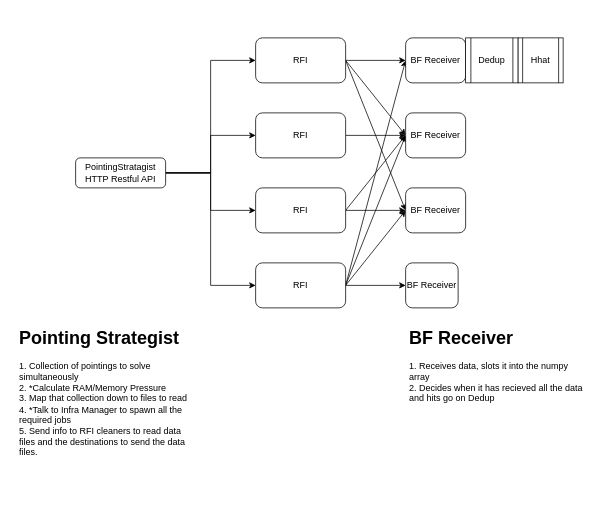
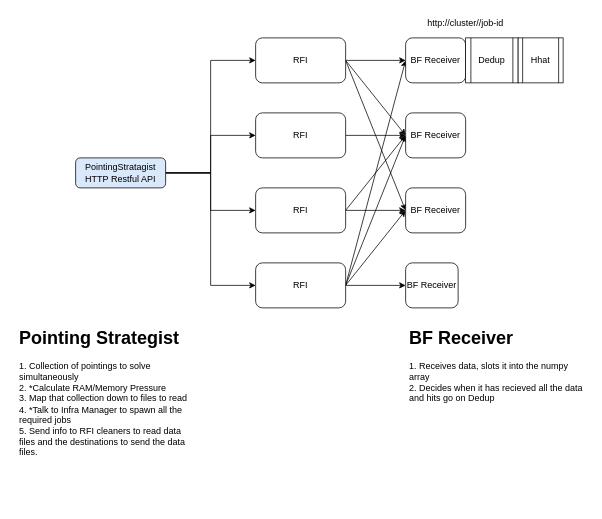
  <mxCell id="0" />
  <mxCell id="1" parent="0" />
  <mxCell id="2" style="edgeStyle=orthogonalEdgeStyle;rounded=0;orthogonalLoop=1;jettySize=auto;html=1;exitX=1;exitY=0.5;exitDx=0;exitDy=0;entryX=0;entryY=0.5;entryDx=0;entryDy=0;" edge="1" parent="1" source="6" target="10"><mxGeometry relative="1" as="geometry" /></mxCell>
  <mxCell id="3" style="edgeStyle=orthogonalEdgeStyle;rounded=0;orthogonalLoop=1;jettySize=auto;html=1;exitX=1;exitY=0.5;exitDx=0;exitDy=0;entryX=0;entryY=0.5;entryDx=0;entryDy=0;" edge="1" parent="1" source="6" target="12"><mxGeometry relative="1" as="geometry" /></mxCell>
  <mxCell id="4" style="edgeStyle=orthogonalEdgeStyle;rounded=0;orthogonalLoop=1;jettySize=auto;html=1;exitX=1;exitY=0.5;exitDx=0;exitDy=0;entryX=0;entryY=0.5;entryDx=0;entryDy=0;" edge="1" parent="1" source="6" target="15"><mxGeometry relative="1" as="geometry" /></mxCell>
  <mxCell id="5" style="edgeStyle=orthogonalEdgeStyle;rounded=0;orthogonalLoop=1;jettySize=auto;html=1;exitX=1;exitY=0.5;exitDx=0;exitDy=0;entryX=0;entryY=0.5;entryDx=0;entryDy=0;" edge="1" parent="1" source="6" target="20"><mxGeometry relative="1" as="geometry" /></mxCell>
- <mxCell id="6" value="PointingStratagist&lt;br&gt;HTTP Restful API" style="rounded=1;whiteSpace=wrap;html=1;fontSize=12;glass=0;strokeWidth=1;shadow=0;" parent="1" vertex="1"><mxGeometry x="100" y="210" width="120" height="40" as="geometry" /></mxCell>
+ <mxCell id="6" value="PointingStratagist&lt;br&gt;HTTP Restful API" style="rounded=1;whiteSpace=wrap;html=1;fontSize=12;glass=0;strokeWidth=1;shadow=0;fillColor=#dae8fc;" parent="1" vertex="1"><mxGeometry x="100" y="210" width="120" height="40" as="geometry" /></mxCell>
  <mxCell id="7" style="edgeStyle=none;rounded=0;orthogonalLoop=1;jettySize=auto;html=1;exitX=1;exitY=0.5;exitDx=0;exitDy=0;" edge="1" parent="1" source="10" target="22"><mxGeometry relative="1" as="geometry" /></mxCell>
  <mxCell id="8" style="edgeStyle=none;rounded=0;orthogonalLoop=1;jettySize=auto;html=1;exitX=1;exitY=0.5;exitDx=0;exitDy=0;entryX=0;entryY=0.5;entryDx=0;entryDy=0;" edge="1" parent="1" source="10" target="23"><mxGeometry relative="1" as="geometry" /></mxCell>
  <mxCell id="9" style="edgeStyle=none;rounded=0;orthogonalLoop=1;jettySize=auto;html=1;exitX=1;exitY=0.5;exitDx=0;exitDy=0;entryX=0;entryY=0.5;entryDx=0;entryDy=0;" edge="1" parent="1" source="10" target="24"><mxGeometry relative="1" as="geometry" /></mxCell>
  <mxCell id="10" value="RFI" style="rounded=1;whiteSpace=wrap;html=1;" vertex="1" parent="1"><mxGeometry x="340" y="50" width="120" height="60" as="geometry" /></mxCell>
  <mxCell id="11" style="edgeStyle=none;rounded=0;orthogonalLoop=1;jettySize=auto;html=1;exitX=1;exitY=0.5;exitDx=0;exitDy=0;" edge="1" parent="1" source="12" target="23"><mxGeometry relative="1" as="geometry" /></mxCell>
  <mxCell id="12" value="RFI" style="rounded=1;whiteSpace=wrap;html=1;" vertex="1" parent="1"><mxGeometry x="340" y="150" width="120" height="60" as="geometry" /></mxCell>
  <mxCell id="13" style="edgeStyle=none;rounded=0;orthogonalLoop=1;jettySize=auto;html=1;exitX=1;exitY=0.5;exitDx=0;exitDy=0;entryX=0;entryY=0.5;entryDx=0;entryDy=0;" edge="1" parent="1" source="15" target="23"><mxGeometry relative="1" as="geometry" /></mxCell>
  <mxCell id="14" style="edgeStyle=none;rounded=0;orthogonalLoop=1;jettySize=auto;html=1;exitX=1;exitY=0.5;exitDx=0;exitDy=0;" edge="1" parent="1" source="15" target="24"><mxGeometry relative="1" as="geometry" /></mxCell>
  <mxCell id="15" value="RFI" style="rounded=1;whiteSpace=wrap;html=1;" vertex="1" parent="1"><mxGeometry x="340" y="250" width="120" height="60" as="geometry" /></mxCell>
  <mxCell id="16" style="edgeStyle=none;rounded=0;orthogonalLoop=1;jettySize=auto;html=1;exitX=1;exitY=0.5;exitDx=0;exitDy=0;entryX=0;entryY=0.5;entryDx=0;entryDy=0;" edge="1" parent="1" source="20" target="22"><mxGeometry relative="1" as="geometry" /></mxCell>
  <mxCell id="17" style="edgeStyle=none;rounded=0;orthogonalLoop=1;jettySize=auto;html=1;exitX=1;exitY=0.5;exitDx=0;exitDy=0;entryX=0;entryY=0.5;entryDx=0;entryDy=0;" edge="1" parent="1" source="20" target="23"><mxGeometry relative="1" as="geometry" /></mxCell>
  <mxCell id="18" style="edgeStyle=none;rounded=0;orthogonalLoop=1;jettySize=auto;html=1;exitX=1;exitY=0.5;exitDx=0;exitDy=0;entryX=0;entryY=0.5;entryDx=0;entryDy=0;" edge="1" parent="1" source="20" target="24"><mxGeometry relative="1" as="geometry" /></mxCell>
  <mxCell id="19" style="edgeStyle=none;rounded=0;orthogonalLoop=1;jettySize=auto;html=1;exitX=1;exitY=0.5;exitDx=0;exitDy=0;entryX=0;entryY=0.5;entryDx=0;entryDy=0;" edge="1" parent="1" source="20" target="25"><mxGeometry relative="1" as="geometry" /></mxCell>
  <mxCell id="20" value="RFI" style="rounded=1;whiteSpace=wrap;html=1;" vertex="1" parent="1"><mxGeometry x="340" y="350" width="120" height="60" as="geometry" /></mxCell>
  <mxCell id="21" value="&lt;h1&gt;Pointing Strategist&lt;br&gt;&lt;/h1&gt;&lt;div&gt;1. Collection of pointings to solve simultaneously&lt;/div&gt;&lt;div&gt;2. *Calculate RAM/Memory Pressure&lt;/div&gt;&lt;div&gt;3. Map that collection down to files to read&lt;/div&gt;&lt;div&gt;4. *Talk to Infra Manager to spawn all the required jobs&lt;/div&gt;&lt;div&gt;5. Send info to RFI cleaners to read data files and the destinations to send the data files.&amp;nbsp;&lt;/div&gt;" style="text;html=1;strokeColor=none;fillColor=none;spacing=5;spacingTop=-20;whiteSpace=wrap;overflow=hidden;rounded=0;" vertex="1" parent="1"><mxGeometry y="430" width="240" height="240" as="geometry" x="20" /></mxCell>
  <mxCell id="22" value="BF Receiver" style="rounded=1;whiteSpace=wrap;html=1;" vertex="1" parent="1"><mxGeometry x="540" y="50" width="80" height="60" as="geometry" /></mxCell>
  <mxCell id="23" value="BF Receiver" style="rounded=1;whiteSpace=wrap;html=1;" vertex="1" parent="1"><mxGeometry x="540" y="150" width="80" height="60" as="geometry" /></mxCell>
  <mxCell id="24" value="BF Receiver" style="rounded=1;whiteSpace=wrap;html=1;" vertex="1" parent="1"><mxGeometry x="540" y="250" width="80" height="60" as="geometry" /></mxCell>
  <mxCell id="25" value="BF Receiver" style="rounded=1;whiteSpace=wrap;html=1;" vertex="1" parent="1"><mxGeometry x="540" y="350" width="70" height="60" as="geometry" /></mxCell>
  <mxCell id="26" value="&lt;h1&gt;BF Receiver&lt;/h1&gt;&lt;div&gt;1. Receives data, slots it into the numpy array&lt;/div&gt;&lt;div&gt;2. Decides when it has recieved all the data and hits go on Dedup&lt;/div&gt;" style="text;html=1;strokeColor=none;fillColor=none;spacing=5;spacingTop=-20;whiteSpace=wrap;overflow=hidden;rounded=0;" vertex="1" parent="1"><mxGeometry x="540" y="430" width="240" height="240" as="geometry" /></mxCell>
  <mxCell id="27" value="Dedup" style="shape=process;whiteSpace=wrap;html=1;backgroundOutline=1;" vertex="1" parent="1"><mxGeometry x="620" y="50" width="70" height="60" as="geometry" /></mxCell>
  <mxCell id="28" value="Hhat" style="shape=process;whiteSpace=wrap;html=1;backgroundOutline=1;" vertex="1" parent="1"><mxGeometry x="690" y="50" width="60" height="60" as="geometry" /></mxCell>
+ <mxCell id="29" value="http://cluster//job-id" style="text;html=1;strokeColor=none;fillColor=none;align=center;verticalAlign=middle;whiteSpace=wrap;rounded=0;" vertex="1" parent="1"><mxGeometry x="540" y="20" width="160" height="20" as="geometry" /></mxCell>
